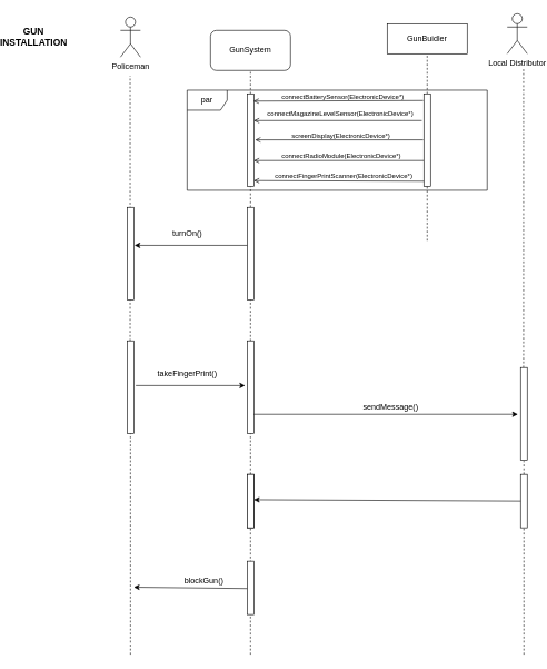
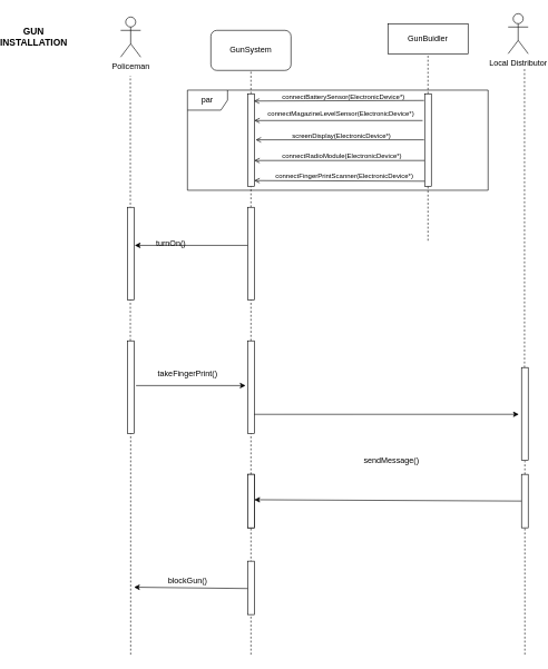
  <mxCell id="0" />
  <mxCell id="1" parent="0" />
  <mxCell id="2" value="GunSystem" style="whiteSpace=wrap;html=1;rounded=1;" vertex="1" parent="1"><mxGeometry x="305" y="45" width="120" height="60" as="geometry" /></mxCell>
  <mxCell id="3" value="" style="endArrow=none;dashed=1;html=1;entryX=0.5;entryY=1;entryDx=0;entryDy=0;" edge="1" parent="1" source="31"><mxGeometry width="50" height="50" relative="1" as="geometry"><mxPoint x="185" y="850" as="sourcePoint" /><mxPoint x="184.5" y="113" as="targetPoint" /></mxGeometry></mxCell>
  <mxCell id="4" value="" style="endArrow=none;dashed=1;html=1;" edge="1" parent="1" source="39"><mxGeometry width="50" height="50" relative="1" as="geometry"><mxPoint x="775" y="520" as="sourcePoint" /><mxPoint x="774.5" y="100" as="targetPoint" /></mxGeometry></mxCell>
  <mxCell id="5" value="" style="endArrow=none;dashed=1;html=1;entryX=0.5;entryY=1;entryDx=0;entryDy=0;" edge="1" parent="1" source="7" target="2"><mxGeometry width="50" height="50" relative="1" as="geometry"><mxPoint x="440" y="1085" as="sourcePoint" /><mxPoint x="470" y="155" as="targetPoint" /></mxGeometry></mxCell>
  <mxCell id="6" value="&lt;b&gt;&lt;font style=&quot;font-size: 14px&quot;&gt;GUN INSTALLATION&lt;/font&gt;&lt;/b&gt;" style="text;html=1;strokeColor=none;fillColor=none;align=center;verticalAlign=middle;whiteSpace=wrap;rounded=0;" vertex="1" parent="1"><mxGeometry x="20" y="45" width="40" height="20" as="geometry" /></mxCell>
  <mxCell id="7" value="" style="html=1;points=[];perimeter=orthogonalPerimeter;" vertex="1" parent="1"><mxGeometry x="360" y="140" width="10" height="139" as="geometry" /></mxCell>
  <mxCell id="8" value="" style="endArrow=none;dashed=1;html=1;entryX=0.5;entryY=1;entryDx=0;entryDy=0;" edge="1" parent="1" target="7" source="27"><mxGeometry width="50" height="50" relative="1" as="geometry"><mxPoint x="370" y="930" as="sourcePoint" /><mxPoint x="440" y="105" as="targetPoint" /></mxGeometry></mxCell>
  <mxCell id="9" value="par" style="shape=umlFrame;whiteSpace=wrap;html=1;" vertex="1" parent="1"><mxGeometry x="270" y="134.5" width="450" height="150" as="geometry" /></mxCell>
  <mxCell id="10" value="" style="endArrow=open;endFill=0;endSize=6;html=1;exitX=-0.1;exitY=0.072;exitDx=0;exitDy=0;exitPerimeter=0;entryX=0.94;entryY=0.078;entryDx=0;entryDy=0;entryPerimeter=0;" edge="1" parent="1" source="17" target="7"><mxGeometry width="100" relative="1" as="geometry"><mxPoint x="615" y="130" as="sourcePoint" /><mxPoint x="450" y="140" as="targetPoint" /></mxGeometry></mxCell>
  <mxCell id="11" value="" style="endArrow=open;endFill=0;endSize=6;html=1;entryX=1;entryY=0.288;entryDx=0;entryDy=0;entryPerimeter=0;exitX=-0.3;exitY=0.288;exitDx=0;exitDy=0;exitPerimeter=0;" edge="1" parent="1" source="17" target="7"><mxGeometry width="100" relative="1" as="geometry"><mxPoint x="585" y="180" as="sourcePoint" /><mxPoint x="445" y="180.02" as="targetPoint" /></mxGeometry></mxCell>
  <mxCell id="12" value="GunBuidler" style="rounded=0;whiteSpace=wrap;html=1;" vertex="1" parent="1"><mxGeometry x="570" y="35" width="120" height="45" as="geometry" /></mxCell>
  <mxCell id="13" value="" style="endArrow=open;endFill=0;endSize=6;html=1;exitX=0;exitY=0.719;exitDx=0;exitDy=0;exitPerimeter=0;" edge="1" parent="1" source="17" target="7"><mxGeometry width="100" relative="1" as="geometry"><mxPoint x="585" y="240" as="sourcePoint" /><mxPoint x="445" y="240.02" as="targetPoint" /></mxGeometry></mxCell>
  <mxCell id="14" value="" style="endArrow=open;endFill=0;endSize=6;html=1;exitX=-0.1;exitY=0.496;exitDx=0;exitDy=0;exitPerimeter=0;entryX=1.2;entryY=0.496;entryDx=0;entryDy=0;entryPerimeter=0;" edge="1" parent="1" source="17" target="7"><mxGeometry width="100" relative="1" as="geometry"><mxPoint x="600" y="210" as="sourcePoint" /><mxPoint x="450" y="199" as="targetPoint" /></mxGeometry></mxCell>
  <mxCell id="15" value="" style="endArrow=open;endFill=0;endSize=6;html=1;entryX=1;entryY=0.935;entryDx=0;entryDy=0;entryPerimeter=0;exitX=0.1;exitY=0.942;exitDx=0;exitDy=0;exitPerimeter=0;" edge="1" parent="1" source="17" target="7"><mxGeometry width="100" relative="1" as="geometry"><mxPoint x="585" y="260" as="sourcePoint" /><mxPoint x="445" y="260.02" as="targetPoint" /></mxGeometry></mxCell>
  <mxCell id="16" value="" style="endArrow=none;dashed=1;html=1;entryX=0.5;entryY=1;entryDx=0;entryDy=0;" edge="1" parent="1" source="17" target="12"><mxGeometry width="50" height="50" relative="1" as="geometry"><mxPoint x="610" y="418" as="sourcePoint" /><mxPoint x="670" y="170" as="targetPoint" /></mxGeometry></mxCell>
  <mxCell id="17" value="" style="html=1;points=[];perimeter=orthogonalPerimeter;" vertex="1" parent="1"><mxGeometry x="625" y="140" width="10" height="139" as="geometry" /></mxCell>
  <mxCell id="18" value="" style="endArrow=none;dashed=1;html=1;entryX=0.5;entryY=1;entryDx=0;entryDy=0;" edge="1" parent="1" target="17"><mxGeometry width="50" height="50" relative="1" as="geometry"><mxPoint x="630" y="360" as="sourcePoint" /><mxPoint x="610" y="95" as="targetPoint" /></mxGeometry></mxCell>
  <mxCell id="19" value="&lt;font style=&quot;font-size: 10px&quot;&gt;connectMagazineLevelSensor(ElectronicDevice*)&lt;/font&gt;" style="text;html=1;strokeColor=none;fillColor=none;align=center;verticalAlign=middle;whiteSpace=wrap;rounded=0;" vertex="1" parent="1"><mxGeometry x="480" y="160" width="40" height="20" as="geometry" /></mxCell>
  <mxCell id="20" value="&lt;font style=&quot;font-size: 10px&quot;&gt;connectBatterySensor(ElectronicDevice*)&lt;/font&gt;" style="text;whiteSpace=wrap;html=1;" vertex="1" parent="1"><mxGeometry x="410" y="130" width="160" height="30" as="geometry" /></mxCell>
  <mxCell id="21" value="&lt;font style=&quot;font-size: 10px&quot;&gt;screenDisplay(ElectronicDevice*)&lt;/font&gt;" style="text;whiteSpace=wrap;html=1;" vertex="1" parent="1"><mxGeometry x="425" y="189" width="190" height="30" as="geometry" /></mxCell>
  <mxCell id="22" value="&lt;font style=&quot;font-size: 10px&quot;&gt;connectRadioModule(ElectronicDevice*)&lt;/font&gt;" style="text;whiteSpace=wrap;html=1;" vertex="1" parent="1"><mxGeometry x="410" y="219" width="160" height="30" as="geometry" /></mxCell>
  <mxCell id="23" value="&lt;font style=&quot;font-size: 10px&quot;&gt;connectFingerPrintScanner(ElectronicDevice*)&lt;/font&gt;" style="text;whiteSpace=wrap;html=1;" vertex="1" parent="1"><mxGeometry x="400" y="249" width="160" height="30" as="geometry" /></mxCell>
  <mxCell id="24" value="Policeman" style="shape=umlActor;verticalLabelPosition=bottom;verticalAlign=top;html=1;outlineConnect=0;" vertex="1" parent="1"><mxGeometry x="170" y="25" width="30" height="60" as="geometry" /></mxCell>
  <mxCell id="25" value="Local Distributor" style="shape=umlActor;verticalLabelPosition=bottom;verticalAlign=top;html=1;outlineConnect=0;" vertex="1" parent="1"><mxGeometry x="750" y="20" width="30" height="60" as="geometry" /></mxCell>
  <mxCell id="26" value="" style="html=1;points=[];perimeter=orthogonalPerimeter;" vertex="1" parent="1"><mxGeometry x="180" y="310" width="10" height="139" as="geometry" /></mxCell>
  <mxCell id="27" value="" style="html=1;points=[];perimeter=orthogonalPerimeter;" vertex="1" parent="1"><mxGeometry x="360" y="310" width="10" height="139" as="geometry" /></mxCell>
  <mxCell id="28" value="" style="endArrow=none;dashed=1;html=1;entryX=0.5;entryY=1;entryDx=0;entryDy=0;" edge="1" parent="1" source="33" target="27"><mxGeometry width="50" height="50" relative="1" as="geometry"><mxPoint x="370" y="930" as="sourcePoint" /><mxPoint x="365" y="279" as="targetPoint" /></mxGeometry></mxCell>
  <mxCell id="29" value="" style="endArrow=classic;html=1;" edge="1" parent="1"><mxGeometry width="50" height="50" relative="1" as="geometry"><mxPoint x="360" y="367" as="sourcePoint" /><mxPoint x="191" y="367" as="targetPoint" /></mxGeometry></mxCell>
- <mxCell id="30" value="turnOn()" style="text;html=1;align=center;verticalAlign=middle;resizable=0;points=[];autosize=1;" vertex="1" parent="1"><mxGeometry x="240" y="340" width="60" height="20" as="geometry" /></mxCell>
+ <mxCell id="30" value="turnOn()" style="text;html=1;align=center;verticalAlign=middle;resizable=0;points=[];autosize=1;" vertex="1" parent="1"><mxGeometry x="215" y="355" width="60" height="20" as="geometry" /></mxCell>
  <mxCell id="31" value="" style="html=1;points=[];perimeter=orthogonalPerimeter;" vertex="1" parent="1"><mxGeometry x="180" y="510" width="10" height="139" as="geometry" /></mxCell>
  <mxCell id="32" value="" style="endArrow=none;dashed=1;html=1;entryX=0.5;entryY=1;entryDx=0;entryDy=0;" edge="1" parent="1" target="31"><mxGeometry width="50" height="50" relative="1" as="geometry"><mxPoint x="185" y="980" as="sourcePoint" /><mxPoint x="184.5" y="113" as="targetPoint" /></mxGeometry></mxCell>
  <mxCell id="33" value="" style="html=1;points=[];perimeter=orthogonalPerimeter;" vertex="1" parent="1"><mxGeometry x="360" y="510" width="10" height="139" as="geometry" /></mxCell>
  <mxCell id="34" value="" style="endArrow=none;dashed=1;html=1;entryX=0.5;entryY=1;entryDx=0;entryDy=0;" edge="1" parent="1" source="41" target="33"><mxGeometry width="50" height="50" relative="1" as="geometry"><mxPoint x="365" y="970" as="sourcePoint" /><mxPoint x="365" y="449" as="targetPoint" /></mxGeometry></mxCell>
  <mxCell id="35" value="" style="endArrow=classic;html=1;entryX=-0.3;entryY=0.482;entryDx=0;entryDy=0;entryPerimeter=0;" edge="1" parent="1" target="33"><mxGeometry width="50" height="50" relative="1" as="geometry"><mxPoint x="193" y="577" as="sourcePoint" /><mxPoint x="330" y="560" as="targetPoint" /></mxGeometry></mxCell>
  <mxCell id="36" value="takeFingerPrint()" style="text;html=1;align=center;verticalAlign=middle;resizable=0;points=[];autosize=1;" vertex="1" parent="1"><mxGeometry x="215" y="550" width="110" height="20" as="geometry" /></mxCell>
  <mxCell id="37" value="" style="endArrow=none;dashed=1;html=1;" edge="1" parent="1" source="43"><mxGeometry width="50" height="50" relative="1" as="geometry"><mxPoint x="774.5" y="940" as="sourcePoint" /><mxPoint x="775" y="690" as="targetPoint" /></mxGeometry></mxCell>
  <mxCell id="38" value="" style="endArrow=classic;html=1;entryX=-0.4;entryY=0.504;entryDx=0;entryDy=0;entryPerimeter=0;exitX=1;exitY=0.792;exitDx=0;exitDy=0;exitPerimeter=0;" edge="1" parent="1" source="33" target="39"><mxGeometry width="50" height="50" relative="1" as="geometry"><mxPoint x="390" y="650" as="sourcePoint" /><mxPoint x="440" y="600" as="targetPoint" /></mxGeometry></mxCell>
  <mxCell id="39" value="" style="html=1;points=[];perimeter=orthogonalPerimeter;" vertex="1" parent="1"><mxGeometry x="770" y="550" width="10" height="139" as="geometry" /></mxCell>
- <mxCell id="40" value="sendMessage()" style="text;html=1;align=center;verticalAlign=middle;resizable=0;points=[];autosize=1;" vertex="1" parent="1"><mxGeometry x="525" y="600" width="100" height="20" as="geometry" /></mxCell>
+ <mxCell id="40" value="sendMessage()" style="text;html=1;align=center;verticalAlign=middle;resizable=0;points=[];autosize=1;" vertex="1" parent="1"><mxGeometry x="525" y="680" width="100" height="20" as="geometry" /></mxCell>
  <mxCell id="41" value="" style="html=1;points=[];perimeter=orthogonalPerimeter;" vertex="1" parent="1"><mxGeometry x="360" y="710" width="10" height="80" as="geometry" /></mxCell>
  <mxCell id="42" value="" style="endArrow=none;dashed=1;html=1;entryX=0.5;entryY=1;entryDx=0;entryDy=0;" edge="1" parent="1" target="41"><mxGeometry width="50" height="50" relative="1" as="geometry"><mxPoint x="365" y="980" as="sourcePoint" /><mxPoint x="365" y="649" as="targetPoint" /></mxGeometry></mxCell>
  <mxCell id="43" value="" style="html=1;points=[];perimeter=orthogonalPerimeter;" vertex="1" parent="1"><mxGeometry x="770" y="710" width="10" height="80" as="geometry" /></mxCell>
  <mxCell id="44" value="" style="endArrow=none;dashed=1;html=1;" edge="1" parent="1" target="43"><mxGeometry width="50" height="50" relative="1" as="geometry"><mxPoint x="775" y="980" as="sourcePoint" /><mxPoint x="775" y="690" as="targetPoint" /></mxGeometry></mxCell>
  <mxCell id="45" value="" style="endArrow=classic;html=1;entryX=1;entryY=0.475;entryDx=0;entryDy=0;entryPerimeter=0;" edge="1" parent="1" target="41"><mxGeometry width="50" height="50" relative="1" as="geometry"><mxPoint x="770" y="750" as="sourcePoint" /><mxPoint x="601" y="750" as="targetPoint" /></mxGeometry></mxCell>
  <mxCell id="46" value="" style="html=1;points=[];perimeter=orthogonalPerimeter;" vertex="1" parent="1"><mxGeometry x="360" y="710" width="10" height="80" as="geometry" /></mxCell>
  <mxCell id="47" value="" style="html=1;points=[];perimeter=orthogonalPerimeter;" vertex="1" parent="1"><mxGeometry x="360" y="840" width="10" height="80" as="geometry" /></mxCell>
  <mxCell id="48" value="" style="endArrow=classic;html=1;" edge="1" parent="1"><mxGeometry width="50" height="50" relative="1" as="geometry"><mxPoint x="360" y="881" as="sourcePoint" /><mxPoint x="190" y="879" as="targetPoint" /></mxGeometry></mxCell>
- <mxCell id="49" value="blockGun()" style="text;html=1;align=center;verticalAlign=middle;resizable=0;points=[];autosize=1;" vertex="1" parent="1"><mxGeometry x="255" y="860" width="80" height="20" as="geometry" /></mxCell>
+ <mxCell id="49" value="blockGun()" style="text;html=1;align=center;verticalAlign=middle;resizable=0;points=[];autosize=1;" vertex="1" parent="1"><mxGeometry x="230" y="860" width="80" height="20" as="geometry" /></mxCell>
